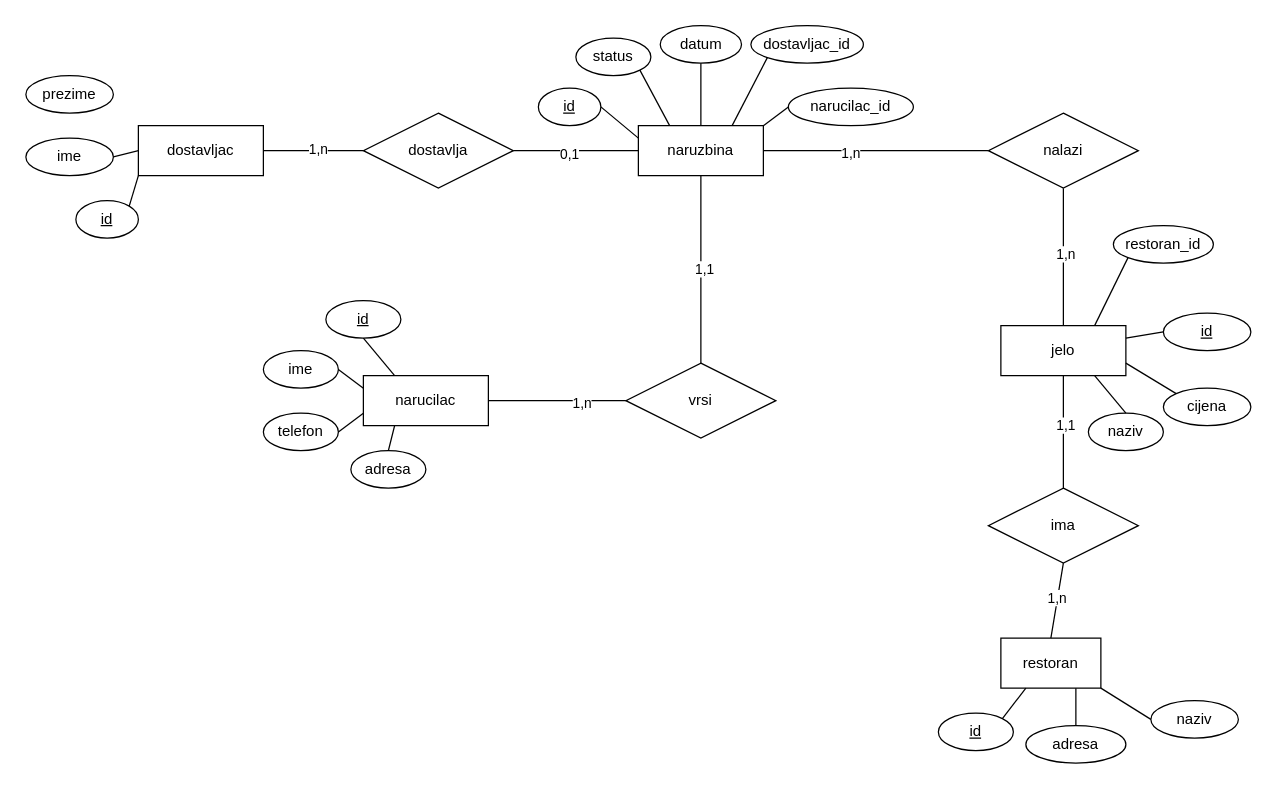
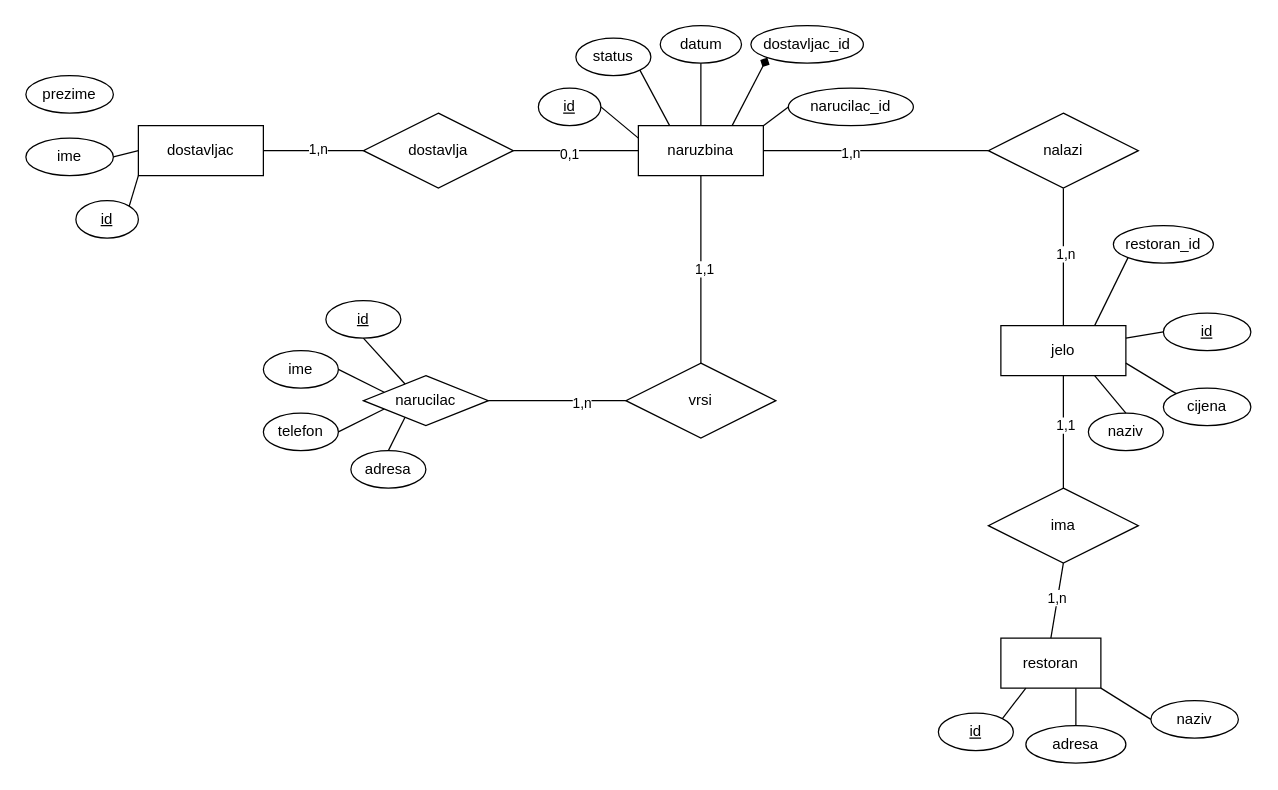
  <mxCell id="0" />
  <mxCell id="1" parent="0" />
  <mxCell id="2" value="naruzbina" style="whiteSpace=wrap;html=1;align=center;" vertex="1" parent="1"><mxGeometry x="510" y="100" width="100" height="40" as="geometry" /></mxCell>
- <mxCell id="3" value="narucilac" style="whiteSpace=wrap;html=1;align=center;" vertex="1" parent="1"><mxGeometry x="290" y="300" width="100" height="40" as="geometry" /></mxCell>
+ <mxCell id="3" value="narucilac" style="rhombus;whiteSpace=wrap;html=1;align=center;" vertex="1" parent="1"><mxGeometry x="290" y="300" width="100" height="40" as="geometry" /></mxCell>
  <mxCell id="4" value="restoran" style="whiteSpace=wrap;html=1;align=center;" vertex="1" parent="1"><mxGeometry x="800" y="510" width="80" height="40" as="geometry" /></mxCell>
  <mxCell id="5" value="jelo" style="whiteSpace=wrap;html=1;align=center;" vertex="1" parent="1"><mxGeometry x="800" y="260" width="100" height="40" as="geometry" /></mxCell>
  <mxCell id="6" value="dostavljac" style="whiteSpace=wrap;html=1;align=center;" vertex="1" parent="1"><mxGeometry x="110" y="100" width="100" height="40" as="geometry" /></mxCell>
  <mxCell id="7" value="id" style="ellipse;whiteSpace=wrap;html=1;align=center;fontStyle=4;" vertex="1" parent="1"><mxGeometry x="750" y="570" width="60" height="30" as="geometry" /></mxCell>
  <mxCell id="8" value="adresa" style="ellipse;whiteSpace=wrap;html=1;align=center;" vertex="1" parent="1"><mxGeometry x="820" y="580" width="80" height="30" as="geometry" /></mxCell>
  <mxCell id="9" value="naziv" style="ellipse;whiteSpace=wrap;html=1;align=center;" vertex="1" parent="1"><mxGeometry x="920" y="560" width="70" height="30" as="geometry" /></mxCell>
  <mxCell id="10" value="id" style="ellipse;whiteSpace=wrap;html=1;align=center;fontStyle=4;" vertex="1" parent="1"><mxGeometry x="930" y="250" width="70" height="30" as="geometry" /></mxCell>
  <mxCell id="11" value="restoran_id" style="ellipse;whiteSpace=wrap;html=1;align=center;" vertex="1" parent="1"><mxGeometry x="890" y="180" width="80" height="30" as="geometry" /></mxCell>
  <mxCell id="12" value="naziv" style="ellipse;whiteSpace=wrap;html=1;align=center;" vertex="1" parent="1"><mxGeometry x="870" y="330" width="60" height="30" as="geometry" /></mxCell>
  <mxCell id="13" value="cijena" style="ellipse;whiteSpace=wrap;html=1;align=center;" vertex="1" parent="1"><mxGeometry x="930" y="310" width="70" height="30" as="geometry" /></mxCell>
  <mxCell id="14" value="id" style="ellipse;whiteSpace=wrap;html=1;align=center;fontStyle=4;" vertex="1" parent="1"><mxGeometry x="60" y="160" width="50" height="30" as="geometry" /></mxCell>
  <mxCell id="15" value="ime" style="ellipse;whiteSpace=wrap;html=1;align=center;" vertex="1" parent="1"><mxGeometry x="20" y="110" width="70" height="30" as="geometry" /></mxCell>
  <mxCell id="16" value="prezime" style="ellipse;whiteSpace=wrap;html=1;align=center;" vertex="1" parent="1"><mxGeometry x="20" y="60" width="70" height="30" as="geometry" /></mxCell>
  <mxCell id="17" value="id" style="ellipse;whiteSpace=wrap;html=1;align=center;fontStyle=4;" vertex="1" parent="1"><mxGeometry x="260" y="240" width="60" height="30" as="geometry" /></mxCell>
  <mxCell id="18" value="telefon" style="ellipse;whiteSpace=wrap;html=1;align=center;" vertex="1" parent="1"><mxGeometry x="210" y="330" width="60" height="30" as="geometry" /></mxCell>
  <mxCell id="19" value="adresa" style="ellipse;whiteSpace=wrap;html=1;align=center;" vertex="1" parent="1"><mxGeometry x="280" y="360" width="60" height="30" as="geometry" /></mxCell>
  <mxCell id="20" value="ime" style="ellipse;whiteSpace=wrap;html=1;align=center;" vertex="1" parent="1"><mxGeometry x="210" y="280" width="60" height="30" as="geometry" /></mxCell>
  <mxCell id="21" value="id" style="ellipse;whiteSpace=wrap;html=1;align=center;fontStyle=4;" vertex="1" parent="1"><mxGeometry x="430" y="70" width="50" height="30" as="geometry" /></mxCell>
  <mxCell id="22" value="dostavljac_id" style="ellipse;whiteSpace=wrap;html=1;align=center;" vertex="1" parent="1"><mxGeometry x="600" y="20" width="90" height="30" as="geometry" /></mxCell>
  <mxCell id="23" value="status" style="ellipse;whiteSpace=wrap;html=1;align=center;" vertex="1" parent="1"><mxGeometry x="460" y="30" width="60" height="30" as="geometry" /></mxCell>
  <mxCell id="24" value="datum" style="ellipse;whiteSpace=wrap;html=1;align=center;" vertex="1" parent="1"><mxGeometry x="527.5" y="20" width="65" height="30" as="geometry" /></mxCell>
  <mxCell id="25" value="narucilac_id" style="ellipse;whiteSpace=wrap;html=1;align=center;" vertex="1" parent="1"><mxGeometry x="630" y="70" width="100" height="30" as="geometry" /></mxCell>
  <mxCell id="26" value="ima" style="shape=rhombus;perimeter=rhombusPerimeter;whiteSpace=wrap;html=1;align=center;" vertex="1" parent="1"><mxGeometry x="790" y="390" width="120" height="60" as="geometry" /></mxCell>
  <mxCell id="27" value="" style="endArrow=none;html=1;rounded=0;entryX=0.5;entryY=0;entryDx=0;entryDy=0;exitX=0.5;exitY=1;exitDx=0;exitDy=0;" edge="1" parent="1" source="26" target="4"><mxGeometry relative="1" as="geometry"><mxPoint x="620" y="300" as="sourcePoint" /><mxPoint x="780" y="300" as="targetPoint" /></mxGeometry></mxCell>
  <mxCell id="28" value="1,n" style="edgeLabel;html=1;align=center;verticalAlign=middle;resizable=0;points=[];" vertex="1" connectable="0" parent="27"><mxGeometry x="-0.067" y="-1" relative="1" as="geometry"><mxPoint as="offset" /></mxGeometry></mxCell>
  <mxCell id="29" value="" style="endArrow=none;html=1;rounded=0;entryX=0.5;entryY=0;entryDx=0;entryDy=0;exitX=0.5;exitY=1;exitDx=0;exitDy=0;" edge="1" parent="1" source="5" target="26"><mxGeometry relative="1" as="geometry"><mxPoint x="1130" y="270" as="sourcePoint" /><mxPoint x="1160" y="220" as="targetPoint" /></mxGeometry></mxCell>
  <mxCell id="30" value="1,1" style="edgeLabel;html=1;align=center;verticalAlign=middle;resizable=0;points=[];" vertex="1" connectable="0" parent="29"><mxGeometry x="-0.137" y="1" relative="1" as="geometry"><mxPoint as="offset" /></mxGeometry></mxCell>
  <mxCell id="31" value="vrsi" style="shape=rhombus;perimeter=rhombusPerimeter;whiteSpace=wrap;html=1;align=center;" vertex="1" parent="1"><mxGeometry x="500" y="290" width="120" height="60" as="geometry" /></mxCell>
  <mxCell id="32" value="" style="endArrow=none;html=1;rounded=0;entryX=0.5;entryY=1;entryDx=0;entryDy=0;exitX=0.5;exitY=0;exitDx=0;exitDy=0;" edge="1" source="31" parent="1" target="2"><mxGeometry relative="1" as="geometry"><mxPoint x="0" y="445" as="sourcePoint" /><mxPoint x="500" y="345" as="targetPoint" /></mxGeometry></mxCell>
  <mxCell id="33" value="1,1" style="edgeLabel;html=1;align=center;verticalAlign=middle;resizable=0;points=[];" vertex="1" connectable="0" parent="32"><mxGeometry x="0.016" y="-2" relative="1" as="geometry"><mxPoint as="offset" /></mxGeometry></mxCell>
  <mxCell id="34" value="" style="endArrow=none;html=1;rounded=0;entryX=0;entryY=0.5;entryDx=0;entryDy=0;exitX=1;exitY=0.5;exitDx=0;exitDy=0;" edge="1" target="31" parent="1" source="3"><mxGeometry relative="1" as="geometry"><mxPoint x="500" y="495" as="sourcePoint" /><mxPoint x="540" y="325" as="targetPoint" /></mxGeometry></mxCell>
  <mxCell id="35" value="1,n" style="edgeLabel;html=1;align=center;verticalAlign=middle;resizable=0;points=[];" vertex="1" connectable="0" parent="34"><mxGeometry x="0.339" y="-1" relative="1" as="geometry"><mxPoint as="offset" /></mxGeometry></mxCell>
  <mxCell id="36" value="" style="endArrow=none;html=1;rounded=0;exitX=0.5;exitY=1;exitDx=0;exitDy=0;entryX=0.5;entryY=0;entryDx=0;entryDy=0;" edge="1" parent="1" source="40" target="5"><mxGeometry relative="1" as="geometry"><mxPoint x="620" y="300" as="sourcePoint" /><mxPoint x="780" y="300" as="targetPoint" /></mxGeometry></mxCell>
  <mxCell id="37" value="1,n" style="edgeLabel;html=1;align=center;verticalAlign=middle;resizable=0;points=[];" vertex="1" connectable="0" parent="36"><mxGeometry x="-0.051" y="1" relative="1" as="geometry"><mxPoint as="offset" /></mxGeometry></mxCell>
  <mxCell id="38" value="" style="endArrow=none;html=1;rounded=0;exitX=1;exitY=0.5;exitDx=0;exitDy=0;entryX=0;entryY=0.5;entryDx=0;entryDy=0;" edge="1" parent="1" source="2" target="40"><mxGeometry relative="1" as="geometry"><mxPoint x="390" y="240" as="sourcePoint" /><mxPoint x="1070" y="390" as="targetPoint" /></mxGeometry></mxCell>
  <mxCell id="39" value="1,n" style="edgeLabel;html=1;align=center;verticalAlign=middle;resizable=0;points=[];" vertex="1" connectable="0" parent="38"><mxGeometry x="-0.228" y="-1" relative="1" as="geometry"><mxPoint as="offset" /></mxGeometry></mxCell>
  <mxCell id="40" value="nalazi" style="shape=rhombus;perimeter=rhombusPerimeter;whiteSpace=wrap;html=1;align=center;" vertex="1" parent="1"><mxGeometry x="790" y="90" width="120" height="60" as="geometry" /></mxCell>
  <mxCell id="41" value="" style="endArrow=none;html=1;rounded=0;entryX=0;entryY=0.5;entryDx=0;entryDy=0;exitX=1;exitY=0.5;exitDx=0;exitDy=0;" edge="1" parent="1" source="45" target="2"><mxGeometry relative="1" as="geometry"><mxPoint x="450" y="440" as="sourcePoint" /><mxPoint x="460" y="130" as="targetPoint" /></mxGeometry></mxCell>
  <mxCell id="42" value="0,1" style="edgeLabel;html=1;align=center;verticalAlign=middle;resizable=0;points=[];" vertex="1" connectable="0" parent="41"><mxGeometry x="-0.13" y="-2" relative="1" as="geometry"><mxPoint as="offset" /></mxGeometry></mxCell>
  <mxCell id="43" value="" style="endArrow=none;html=1;rounded=0;entryX=0;entryY=0.5;entryDx=0;entryDy=0;exitX=1;exitY=0.5;exitDx=0;exitDy=0;" edge="1" parent="1" source="6" target="45"><mxGeometry relative="1" as="geometry"><mxPoint x="60" y="50" as="sourcePoint" /><mxPoint x="350" y="120" as="targetPoint" /></mxGeometry></mxCell>
  <mxCell id="44" value="1,n" style="edgeLabel;html=1;align=center;verticalAlign=middle;resizable=0;points=[];" vertex="1" connectable="0" parent="43"><mxGeometry x="0.081" y="2" relative="1" as="geometry"><mxPoint as="offset" /></mxGeometry></mxCell>
  <mxCell id="45" value="dostavlja" style="shape=rhombus;perimeter=rhombusPerimeter;whiteSpace=wrap;html=1;align=center;" vertex="1" parent="1"><mxGeometry x="290" y="90" width="120" height="60" as="geometry" /></mxCell>
  <mxCell id="46" value="" style="endArrow=none;html=1;rounded=0;entryX=1;entryY=0.5;entryDx=0;entryDy=0;exitX=0;exitY=0.25;exitDx=0;exitDy=0;" edge="1" parent="1" source="2" target="21"><mxGeometry relative="1" as="geometry"><mxPoint x="570" y="340" as="sourcePoint" /><mxPoint x="570" y="150" as="targetPoint" /></mxGeometry></mxCell>
  <mxCell id="47" value="" style="endArrow=none;html=1;rounded=0;entryX=1;entryY=1;entryDx=0;entryDy=0;exitX=0.25;exitY=0;exitDx=0;exitDy=0;" edge="1" parent="1" source="2" target="23"><mxGeometry relative="1" as="geometry"><mxPoint x="520" y="120" as="sourcePoint" /><mxPoint x="490" y="95" as="targetPoint" /></mxGeometry></mxCell>
  <mxCell id="48" value="" style="endArrow=none;html=1;rounded=0;entryX=0.5;entryY=1;entryDx=0;entryDy=0;exitX=0.5;exitY=0;exitDx=0;exitDy=0;" edge="1" parent="1" source="2" target="24"><mxGeometry relative="1" as="geometry"><mxPoint x="545" y="110" as="sourcePoint" /><mxPoint x="511" y="66" as="targetPoint" /></mxGeometry></mxCell>
- <mxCell id="49" value="" style="endArrow=none;html=1;rounded=0;entryX=0;entryY=1;entryDx=0;entryDy=0;exitX=0.75;exitY=0;exitDx=0;exitDy=0;" edge="1" parent="1" source="2" target="22"><mxGeometry relative="1" as="geometry"><mxPoint x="570" y="110" as="sourcePoint" /><mxPoint x="563" y="60" as="targetPoint" /></mxGeometry></mxCell>
+ <mxCell id="49" value="" style="endArrow=diamond;html=1;rounded=0;entryX=0;entryY=1;entryDx=0;entryDy=0;exitX=0.75;exitY=0;exitDx=0;exitDy=0;" edge="1" parent="1" source="2" target="22"><mxGeometry relative="1" as="geometry"><mxPoint x="570" y="110" as="sourcePoint" /><mxPoint x="563" y="60" as="targetPoint" /></mxGeometry></mxCell>
  <mxCell id="50" value="" style="endArrow=none;html=1;rounded=0;entryX=0;entryY=0.5;entryDx=0;entryDy=0;exitX=1;exitY=0;exitDx=0;exitDy=0;" edge="1" parent="1" source="2" target="25"><mxGeometry relative="1" as="geometry"><mxPoint x="595" y="110" as="sourcePoint" /><mxPoint x="623" y="56" as="targetPoint" /></mxGeometry></mxCell>
  <mxCell id="51" value="" style="endArrow=none;html=1;rounded=0;entryX=1;entryY=0.5;entryDx=0;entryDy=0;exitX=0;exitY=0.5;exitDx=0;exitDy=0;" edge="1" parent="1" source="6" target="15"><mxGeometry relative="1" as="geometry"><mxPoint x="120" y="110" as="sourcePoint" /><mxPoint x="120" y="85" as="targetPoint" /></mxGeometry></mxCell>
  <mxCell id="52" value="" style="endArrow=none;html=1;rounded=0;entryX=1;entryY=0;entryDx=0;entryDy=0;exitX=0;exitY=1;exitDx=0;exitDy=0;" edge="1" parent="1" source="6" target="14"><mxGeometry relative="1" as="geometry"><mxPoint x="120" y="130" as="sourcePoint" /><mxPoint x="100" y="135" as="targetPoint" /></mxGeometry></mxCell>
  <mxCell id="53" value="" style="endArrow=none;html=1;rounded=0;entryX=0.25;entryY=0;entryDx=0;entryDy=0;exitX=0.5;exitY=1;exitDx=0;exitDy=0;" edge="1" parent="1" source="17" target="3"><mxGeometry relative="1" as="geometry"><mxPoint x="110" y="110" as="sourcePoint" /><mxPoint x="103" y="134" as="targetPoint" /></mxGeometry></mxCell>
  <mxCell id="54" value="" style="endArrow=none;html=1;rounded=0;entryX=0;entryY=0.25;entryDx=0;entryDy=0;exitX=1;exitY=0.5;exitDx=0;exitDy=0;" edge="1" parent="1" source="20" target="3"><mxGeometry relative="1" as="geometry"><mxPoint x="300" y="280" as="sourcePoint" /><mxPoint x="325" y="310" as="targetPoint" /></mxGeometry></mxCell>
  <mxCell id="55" value="" style="endArrow=none;html=1;rounded=0;entryX=0;entryY=0.75;entryDx=0;entryDy=0;exitX=1;exitY=0.5;exitDx=0;exitDy=0;" edge="1" parent="1" source="18" target="3"><mxGeometry relative="1" as="geometry"><mxPoint x="280" y="305" as="sourcePoint" /><mxPoint x="300" y="320" as="targetPoint" /></mxGeometry></mxCell>
  <mxCell id="56" value="" style="endArrow=none;html=1;rounded=0;entryX=0.25;entryY=1;entryDx=0;entryDy=0;exitX=0.5;exitY=0;exitDx=0;exitDy=0;" edge="1" parent="1" source="19" target="3"><mxGeometry relative="1" as="geometry"><mxPoint x="280" y="355" as="sourcePoint" /><mxPoint x="300" y="340" as="targetPoint" /></mxGeometry></mxCell>
  <mxCell id="57" value="" style="endArrow=none;html=1;rounded=0;exitX=0;exitY=0.5;exitDx=0;exitDy=0;entryX=1;entryY=0.25;entryDx=0;entryDy=0;" edge="1" parent="1" source="10" target="5"><mxGeometry relative="1" as="geometry"><mxPoint x="320" y="410" as="sourcePoint" /><mxPoint x="910" y="280" as="targetPoint" /></mxGeometry></mxCell>
  <mxCell id="58" value="" style="endArrow=none;html=1;rounded=0;entryX=1;entryY=0.75;entryDx=0;entryDy=0;exitX=0;exitY=0;exitDx=0;exitDy=0;" edge="1" parent="1" source="13" target="5"><mxGeometry relative="1" as="geometry"><mxPoint x="770" y="279" as="sourcePoint" /><mxPoint x="810" y="270" as="targetPoint" /></mxGeometry></mxCell>
  <mxCell id="59" value="" style="endArrow=none;html=1;rounded=0;entryX=0.75;entryY=1;entryDx=0;entryDy=0;exitX=0.5;exitY=0;exitDx=0;exitDy=0;" edge="1" parent="1" source="12" target="5"><mxGeometry relative="1" as="geometry"><mxPoint x="790" y="334" as="sourcePoint" /><mxPoint x="810" y="300" as="targetPoint" /></mxGeometry></mxCell>
  <mxCell id="60" value="" style="endArrow=none;html=1;rounded=0;entryX=0.75;entryY=0;entryDx=0;entryDy=0;exitX=0;exitY=1;exitDx=0;exitDy=0;" edge="1" parent="1" source="11" target="5"><mxGeometry relative="1" as="geometry"><mxPoint x="840" y="350" as="sourcePoint" /><mxPoint x="835" y="310" as="targetPoint" /></mxGeometry></mxCell>
  <mxCell id="61" value="" style="endArrow=none;html=1;rounded=0;entryX=0.5;entryY=0;entryDx=0;entryDy=0;exitX=0.75;exitY=1;exitDx=0;exitDy=0;" edge="1" parent="1" source="4" target="8"><mxGeometry relative="1" as="geometry"><mxPoint x="902" y="319" as="sourcePoint" /><mxPoint x="885" y="290" as="targetPoint" /></mxGeometry></mxCell>
  <mxCell id="62" value="" style="endArrow=none;html=1;rounded=0;entryX=0;entryY=0.5;entryDx=0;entryDy=0;exitX=1;exitY=1;exitDx=0;exitDy=0;" edge="1" parent="1" source="4" target="9"><mxGeometry relative="1" as="geometry"><mxPoint x="1275" y="290" as="sourcePoint" /><mxPoint x="1270" y="310" as="targetPoint" /></mxGeometry></mxCell>
  <mxCell id="63" value="" style="endArrow=none;html=1;rounded=0;entryX=0.25;entryY=1;entryDx=0;entryDy=0;exitX=1;exitY=0;exitDx=0;exitDy=0;" edge="1" parent="1" source="7" target="4"><mxGeometry relative="1" as="geometry"><mxPoint x="1300" y="290" as="sourcePoint" /><mxPoint x="1320" y="295" as="targetPoint" /></mxGeometry></mxCell>
